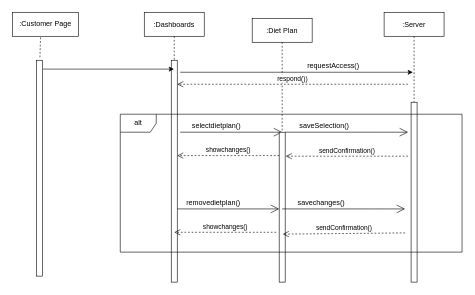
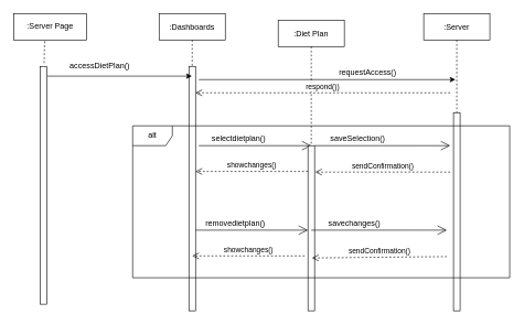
  <mxCell id="0" />
  <mxCell id="1" parent="0" />
  <mxCell id="2" value="" style="html=1;points=[];perimeter=orthogonalPerimeter;" vertex="1" parent="1"><mxGeometry x="60" y="100" width="10" height="360" as="geometry" /></mxCell>
  <mxCell id="3" value=":Dashboards" style="shape=umlLifeline;perimeter=lifelinePerimeter;container=1;collapsible=0;recursiveResize=0;rounded=0;shadow=0;strokeWidth=1;" vertex="1" parent="1"><mxGeometry x="240" y="20" width="100" height="450" as="geometry" /></mxCell>
  <mxCell id="4" value="" style="points=[];perimeter=orthogonalPerimeter;rounded=0;shadow=0;strokeWidth=1;" vertex="1" parent="3"><mxGeometry x="45" y="80" width="10" height="370" as="geometry" /></mxCell>
  <mxCell id="5" value=":Server" style="shape=umlLifeline;perimeter=lifelinePerimeter;container=1;collapsible=0;recursiveResize=0;rounded=0;shadow=0;strokeWidth=1;" vertex="1" parent="1"><mxGeometry x="640" y="20" width="100" height="450" as="geometry" /></mxCell>
  <mxCell id="6" value="" style="points=[];perimeter=orthogonalPerimeter;rounded=0;shadow=0;strokeWidth=1;" vertex="1" parent="5"><mxGeometry x="45" y="150" width="10" height="300" as="geometry" /></mxCell>
- <mxCell id="7" value=":Customer Page" style="html=1;" vertex="1" parent="1"><mxGeometry x="20" y="20" width="110" height="40" as="geometry" /></mxCell>
+ <mxCell id="7" value=":Server Page" style="html=1;" vertex="1" parent="1"><mxGeometry x="20" y="20" width="110" height="40" as="geometry" /></mxCell>
  <mxCell id="8" value="" style="endArrow=none;dashed=1;html=1;exitX=0.427;exitY=1.05;exitDx=0;exitDy=0;exitPerimeter=0;entryX=0.6;entryY=-0.012;entryDx=0;entryDy=0;entryPerimeter=0;" edge="1" parent="1" source="7" target="2"><mxGeometry width="50" height="50" relative="1" as="geometry"><mxPoint x="380" y="200" as="sourcePoint" /><mxPoint x="430" y="150" as="targetPoint" /></mxGeometry></mxCell>
  <mxCell id="9" value=":Diet Plan" style="shape=umlLifeline;perimeter=lifelinePerimeter;container=1;collapsible=0;recursiveResize=0;rounded=0;shadow=0;strokeWidth=1;" vertex="1" parent="1"><mxGeometry x="420" y="30" width="100" height="360" as="geometry" /></mxCell>
  <mxCell id="10" value="" style="endArrow=classic;html=1;exitX=1.1;exitY=0.041;exitDx=0;exitDy=0;exitPerimeter=0;" edge="1" parent="1" source="2" target="3"><mxGeometry width="50" height="50" relative="1" as="geometry"><mxPoint x="280" y="250" as="sourcePoint" /><mxPoint x="330" y="200" as="targetPoint" /></mxGeometry></mxCell>
+ <mxCell id="11" value="accessDietPlan()" style="text;html=1;align=center;verticalAlign=middle;resizable=0;points=[];autosize=1;strokeColor=none;" vertex="1" parent="1"><mxGeometry x="95" y="90" width="110" height="20" as="geometry" /></mxCell>
  <mxCell id="12" value="" style="endArrow=classic;html=1;" edge="1" parent="1"><mxGeometry width="50" height="50" relative="1" as="geometry"><mxPoint x="300" y="120" as="sourcePoint" /><mxPoint x="688" y="120" as="targetPoint" /><Array as="points" /></mxGeometry></mxCell>
  <mxCell id="13" value="requestAccess()" style="text;html=1;align=center;verticalAlign=middle;resizable=0;points=[];autosize=1;strokeColor=none;" vertex="1" parent="1"><mxGeometry x="505" y="100" width="100" height="20" as="geometry" /></mxCell>
  <mxCell id="14" value="" style="endArrow=open;endFill=1;endSize=12;html=1;" edge="1" parent="1"><mxGeometry width="160" relative="1" as="geometry"><mxPoint x="300" y="220" as="sourcePoint" /><mxPoint x="470" y="220" as="targetPoint" /></mxGeometry></mxCell>
  <mxCell id="15" value="" style="html=1;points=[];perimeter=orthogonalPerimeter;" vertex="1" parent="1"><mxGeometry x="465" y="220" width="10" height="250" as="geometry" /></mxCell>
  <mxCell id="16" value="selectdietplan()" style="text;html=1;align=center;verticalAlign=middle;resizable=0;points=[];autosize=1;strokeColor=none;" vertex="1" parent="1"><mxGeometry x="310" y="200" width="100" height="20" as="geometry" /></mxCell>
  <mxCell id="17" value="" style="endArrow=open;endFill=1;endSize=12;html=1;" edge="1" parent="1" source="15"><mxGeometry width="160" relative="1" as="geometry"><mxPoint x="510" y="220" as="sourcePoint" /><mxPoint x="680" y="220" as="targetPoint" /><Array as="points"><mxPoint x="640" y="220" /></Array></mxGeometry></mxCell>
  <mxCell id="18" value="saveSelection()" style="text;html=1;align=center;verticalAlign=middle;resizable=0;points=[];autosize=1;strokeColor=none;" vertex="1" parent="1"><mxGeometry x="490" y="200" width="100" height="20" as="geometry" /></mxCell>
  <mxCell id="19" value="respond())" style="html=1;verticalAlign=bottom;endArrow=open;dashed=1;endSize=8;" edge="1" parent="1" target="4"><mxGeometry relative="1" as="geometry"><mxPoint x="680" y="140" as="sourcePoint" /><mxPoint x="475" y="141.96" as="targetPoint" /><Array as="points"><mxPoint x="486" y="140" /></Array></mxGeometry></mxCell>
  <mxCell id="20" value="showchanges()" style="html=1;verticalAlign=bottom;endArrow=open;dashed=1;endSize=8;" edge="1" parent="1"><mxGeometry relative="1" as="geometry"><mxPoint x="465" y="259" as="sourcePoint" /><mxPoint x="295" y="259" as="targetPoint" /><Array as="points"><mxPoint x="322" y="259" /></Array></mxGeometry></mxCell>
  <mxCell id="21" value="sendConfirmation()" style="html=1;verticalAlign=bottom;endArrow=open;dashed=1;endSize=8;" edge="1" parent="1"><mxGeometry relative="1" as="geometry"><mxPoint x="680" y="260" as="sourcePoint" /><mxPoint x="476" y="260" as="targetPoint" /><Array as="points" /></mxGeometry></mxCell>
  <mxCell id="22" value="" style="endArrow=open;endFill=1;endSize=12;html=1;" edge="1" parent="1"><mxGeometry width="160" relative="1" as="geometry"><mxPoint x="295" y="347.92" as="sourcePoint" /><mxPoint x="465" y="347.92" as="targetPoint" /></mxGeometry></mxCell>
  <mxCell id="23" value="removedietplan()" style="text;html=1;align=center;verticalAlign=middle;resizable=0;points=[];autosize=1;strokeColor=none;" vertex="1" parent="1"><mxGeometry x="300" y="327.92" width="110" height="20" as="geometry" /></mxCell>
  <mxCell id="24" value="" style="endArrow=open;endFill=1;endSize=12;html=1;" edge="1" parent="1"><mxGeometry width="160" relative="1" as="geometry"><mxPoint x="470" y="347.92" as="sourcePoint" /><mxPoint x="675" y="347.92" as="targetPoint" /><Array as="points"><mxPoint x="635" y="347.92" /></Array></mxGeometry></mxCell>
  <mxCell id="25" value="savechanges()" style="text;html=1;align=center;verticalAlign=middle;resizable=0;points=[];autosize=1;strokeColor=none;" vertex="1" parent="1"><mxGeometry x="490" y="327.92" width="90" height="20" as="geometry" /></mxCell>
  <mxCell id="26" value="showchanges()" style="html=1;verticalAlign=bottom;endArrow=open;dashed=1;endSize=8;" edge="1" parent="1"><mxGeometry relative="1" as="geometry"><mxPoint x="460" y="386.92" as="sourcePoint" /><mxPoint x="290" y="386.92" as="targetPoint" /><Array as="points"><mxPoint x="317" y="386.92" /></Array></mxGeometry></mxCell>
  <mxCell id="27" value="sendConfirmation()" style="html=1;verticalAlign=bottom;endArrow=open;dashed=1;endSize=8;entryX=1.1;entryY=0.263;entryDx=0;entryDy=0;entryPerimeter=0;" edge="1" parent="1"><mxGeometry relative="1" as="geometry"><mxPoint x="675" y="387.92" as="sourcePoint" /><mxPoint x="471" y="390" as="targetPoint" /><Array as="points" /></mxGeometry></mxCell>
  <mxCell id="28" value="alt" style="shape=umlFrame;whiteSpace=wrap;html=1;" vertex="1" parent="1"><mxGeometry x="200" y="190" width="570" height="230" as="geometry" /></mxCell>
